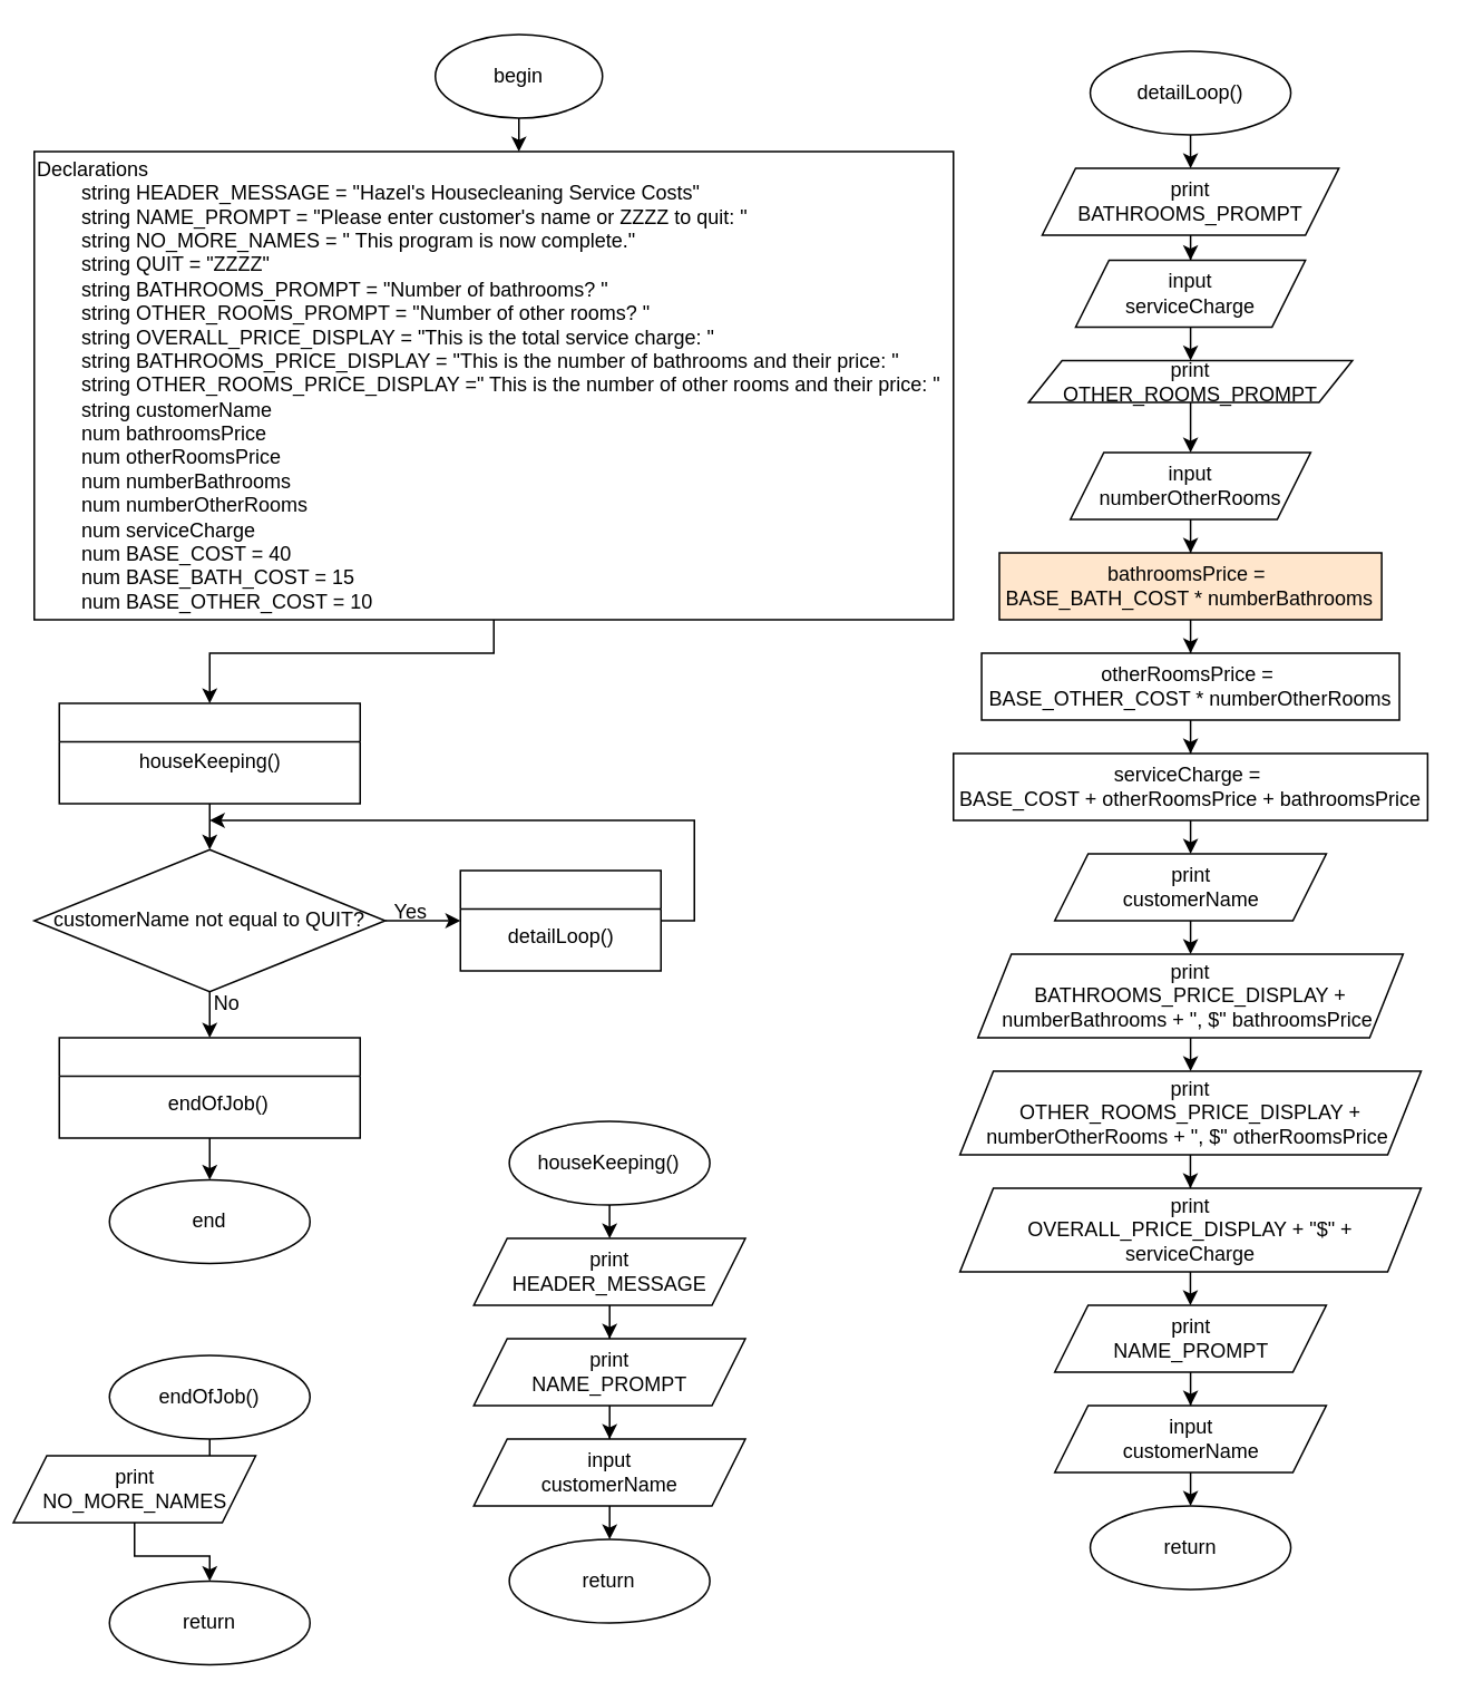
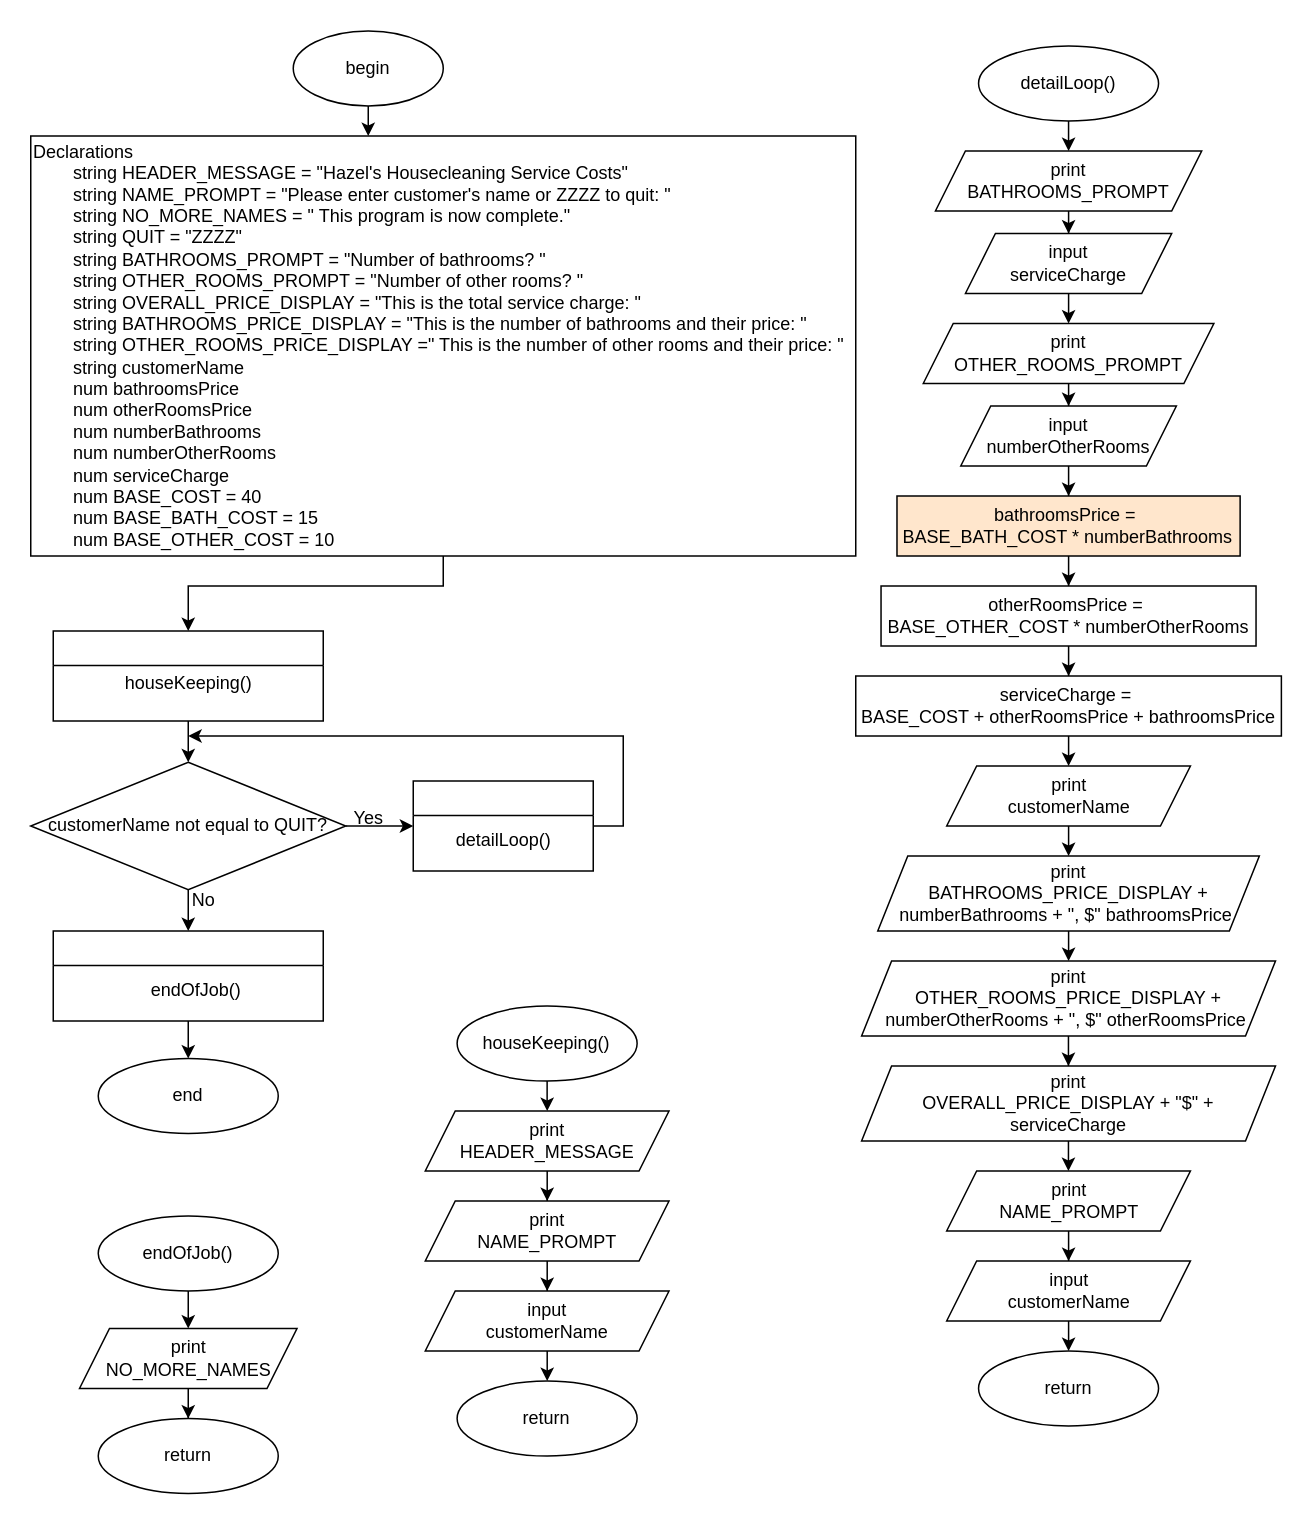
  <mxCell id="0" />
  <mxCell id="1" parent="0" />
  <mxCell id="2" value="" style="edgeStyle=orthogonalEdgeStyle;rounded=0;orthogonalLoop=1;jettySize=auto;html=1;" parent="1" source="3" target="4" edge="1"><mxGeometry relative="1" as="geometry"><Array as="points"><mxPoint x="60" y="140" /><mxPoint x="235" y="140" /></Array></mxGeometry></mxCell>
- <mxCell id="3" value="begin" style="ellipse;whiteSpace=wrap;html=1;" parent="1" vertex="1"><mxGeometry x="260" y="20" width="100" height="50" as="geometry" /></mxCell>
+ <mxCell id="3" value="begin" style="ellipse;whiteSpace=wrap;html=1;" parent="1" vertex="1"><mxGeometry x="195" y="20" width="100" height="50" as="geometry" /></mxCell>
  <mxCell id="4" value="Declarations&lt;div&gt;&lt;div&gt;&lt;span style=&quot;white-space: pre;&quot;&gt;&#09;&lt;/span&gt;string HEADER_MESSAGE = &quot;Hazel's Housecleaning Service Costs&quot;&lt;br&gt;&lt;div&gt;&lt;span style=&quot;white-space: pre;&quot;&gt;&#09;&lt;/span&gt;string NAME_PROMPT = &quot;Please enter customer's name or ZZZZ to quit: &quot;&lt;/div&gt;&lt;div&gt;&lt;span style=&quot;white-space: pre;&quot;&gt;&#09;&lt;/span&gt;string NO_MORE_NAMES&lt;span style=&quot;background-color: transparent; color: light-dark(rgb(0, 0, 0), rgb(255, 255, 255));&quot;&gt;&amp;nbsp;= &quot; This program is now complete.&quot;&lt;/span&gt;&lt;/div&gt;&lt;div&gt;&lt;span style=&quot;white-space: pre;&quot;&gt;&#09;&lt;/span&gt;string QUIT = &quot;ZZZZ&quot;&lt;/div&gt;&lt;div&gt;&lt;span style=&quot;white-space: pre;&quot;&gt;&#09;&lt;/span&gt;string BATHROOMS_PROMPT = &quot;Number of bathrooms? &quot;&lt;br&gt;&lt;/div&gt;&lt;div&gt;&lt;span style=&quot;white-space: pre;&quot;&gt;&#09;&lt;/span&gt;string OTHER_ROOMS_PROMPT = &quot;Number of other rooms? &quot;&lt;br&gt;&lt;/div&gt;&lt;div&gt;&lt;span style=&quot;white-space: pre;&quot;&gt;&#09;&lt;/span&gt;string OVERALL_PRICE_DISPLAY = &quot;This is the total service charge: &quot;&lt;br&gt;&lt;/div&gt;&lt;div&gt;&lt;span style=&quot;white-space: pre;&quot;&gt;&#09;&lt;/span&gt;string BATHROOMS_PRICE_DISPLAY = &quot;This is the number of bathrooms and their price: &quot;&lt;br&gt;&lt;/div&gt;&lt;div&gt;&lt;span style=&quot;white-space: pre;&quot;&gt;&#09;&lt;/span&gt;string OTHER_ROOMS_PRICE_DISPLAY =&quot; This is the number of other rooms and their price: &quot;&lt;br&gt;&lt;/div&gt;&lt;div&gt;&lt;span style=&quot;white-space: pre;&quot;&gt;&#09;&lt;/span&gt;string customerName&lt;br&gt;&lt;/div&gt;&lt;div&gt;&lt;span style=&quot;white-space: pre;&quot;&gt;&#09;&lt;/span&gt;num bathroomsPrice&lt;br&gt;&lt;/div&gt;&lt;div&gt;&lt;span style=&quot;white-space: pre;&quot;&gt;&#09;&lt;/span&gt;num otherRoomsPrice&lt;br&gt;&lt;/div&gt;&lt;div&gt;&lt;span style=&quot;background-color: transparent; color: light-dark(rgb(0, 0, 0), rgb(255, 255, 255));&quot;&gt;&lt;span style=&quot;white-space: pre;&quot;&gt;&#09;&lt;/span&gt;num numberBathrooms&lt;/span&gt;&lt;/div&gt;&lt;div&gt;&lt;span style=&quot;white-space: pre;&quot;&gt;&#09;&lt;/span&gt;num numberOtherRooms&lt;br&gt;&lt;/div&gt;&lt;div&gt;&lt;span style=&quot;white-space: pre;&quot;&gt;&#09;&lt;/span&gt;num serviceCharge&lt;br&gt;&lt;/div&gt;&lt;div&gt;&lt;span style=&quot;white-space: pre;&quot;&gt;&#09;&lt;/span&gt;num BASE_COST = 40&lt;br&gt;&lt;/div&gt;&lt;div&gt;&lt;span style=&quot;white-space: pre;&quot;&gt;&#09;&lt;/span&gt;num BASE_BATH_COST = 15&lt;br&gt;&lt;/div&gt;&lt;div&gt;&lt;span style=&quot;white-space: pre;&quot;&gt;&#09;&lt;/span&gt;num BASE_OTHER_COST = 10&lt;/div&gt;&lt;/div&gt;&lt;/div&gt;" style="rounded=0;whiteSpace=wrap;html=1;align=left;" parent="1" vertex="1"><mxGeometry y="90" width="550" height="280" as="geometry" x="20" /></mxCell>
  <mxCell id="5" style="edgeStyle=orthogonalEdgeStyle;rounded=0;orthogonalLoop=1;jettySize=auto;html=1;exitX=0.5;exitY=1;exitDx=0;exitDy=0;" parent="1" source="3" target="3" edge="1"><mxGeometry relative="1" as="geometry" /></mxCell>
  <mxCell id="6" value="" style="edgeStyle=orthogonalEdgeStyle;rounded=0;orthogonalLoop=1;jettySize=auto;html=1;" parent="1" source="7" target="15" edge="1"><mxGeometry relative="1" as="geometry" /></mxCell>
  <mxCell id="7" value="" style="swimlane;whiteSpace=wrap;html=1;" parent="1" vertex="1"><mxGeometry x="35" y="420" width="180" height="60" as="geometry" /></mxCell>
  <mxCell id="8" value="houseKeeping()" style="text;html=1;align=center;verticalAlign=middle;resizable=0;points=[];autosize=1;strokeColor=none;fillColor=none;" parent="7" vertex="1"><mxGeometry x="35" y="20" width="110" height="30" as="geometry" /></mxCell>
  <mxCell id="9" value="" style="edgeStyle=orthogonalEdgeStyle;rounded=0;orthogonalLoop=1;jettySize=auto;html=1;" parent="1" source="10" target="12" edge="1"><mxGeometry relative="1" as="geometry" /></mxCell>
  <mxCell id="10" value="houseKeeping()" style="ellipse;whiteSpace=wrap;html=1;" parent="1" vertex="1"><mxGeometry x="304.25" y="670" width="120" height="50" as="geometry" /></mxCell>
  <mxCell id="11" value="" style="edgeStyle=orthogonalEdgeStyle;rounded=0;orthogonalLoop=1;jettySize=auto;html=1;" parent="1" source="12" target="46" edge="1"><mxGeometry relative="1" as="geometry" /></mxCell>
  <mxCell id="12" value="print&lt;div&gt;HEADER_MESSAGE&lt;/div&gt;" style="shape=parallelogram;perimeter=parallelogramPerimeter;whiteSpace=wrap;html=1;fixedSize=1;" parent="1" vertex="1"><mxGeometry x="283" y="740" width="162.5" height="40" as="geometry" /></mxCell>
  <mxCell id="13" style="edgeStyle=orthogonalEdgeStyle;rounded=0;orthogonalLoop=1;jettySize=auto;html=1;entryX=0;entryY=0.5;entryDx=0;entryDy=0;" parent="1" source="15" target="16" edge="1"><mxGeometry relative="1" as="geometry" /></mxCell>
  <mxCell id="14" value="" style="edgeStyle=orthogonalEdgeStyle;rounded=0;orthogonalLoop=1;jettySize=auto;html=1;entryX=0.5;entryY=0;entryDx=0;entryDy=0;" parent="1" source="15" target="31" edge="1"><mxGeometry relative="1" as="geometry"><mxPoint x="125" y="610" as="targetPoint" /></mxGeometry></mxCell>
  <mxCell id="15" value="customerName not equal to QUIT?" style="rhombus;whiteSpace=wrap;html=1;" parent="1" vertex="1"><mxGeometry y="507.5" width="210" height="85" as="geometry" x="20" /></mxCell>
  <mxCell id="16" value="" style="swimlane;whiteSpace=wrap;html=1;" parent="1" vertex="1"><mxGeometry x="275" y="520" width="120" height="60" as="geometry" /></mxCell>
  <mxCell id="17" value="detailLoop()" style="text;html=1;align=center;verticalAlign=middle;resizable=0;points=[];autosize=1;strokeColor=none;fillColor=none;" parent="16" vertex="1"><mxGeometry x="15" y="25" width="90" height="30" as="geometry" /></mxCell>
  <mxCell id="18" value="Yes" style="text;html=1;align=center;verticalAlign=middle;resizable=0;points=[];autosize=1;strokeColor=none;fillColor=none;" parent="1" vertex="1"><mxGeometry x="225" y="530" width="40" height="30" as="geometry" /></mxCell>
  <mxCell id="19" value="return" style="ellipse;whiteSpace=wrap;html=1;" parent="1" vertex="1"><mxGeometry x="304.25" y="920" width="120" height="50" as="geometry" /></mxCell>
  <mxCell id="20" value="" style="edgeStyle=orthogonalEdgeStyle;rounded=0;orthogonalLoop=1;jettySize=auto;html=1;" parent="1" source="21" target="23" edge="1"><mxGeometry relative="1" as="geometry" /></mxCell>
  <mxCell id="21" value="detailLoop()" style="ellipse;whiteSpace=wrap;html=1;" parent="1" vertex="1"><mxGeometry x="651.87" y="30" width="120" height="50" as="geometry" /></mxCell>
  <mxCell id="22" value="" style="edgeStyle=orthogonalEdgeStyle;rounded=0;orthogonalLoop=1;jettySize=auto;html=1;" parent="1" source="23" target="25" edge="1"><mxGeometry relative="1" as="geometry" /></mxCell>
  <mxCell id="23" value="print&lt;div&gt;BATHROOMS_PROMPT&lt;/div&gt;" style="shape=parallelogram;perimeter=parallelogramPerimeter;whiteSpace=wrap;html=1;fixedSize=1;" parent="1" vertex="1"><mxGeometry x="623.12" y="100" width="177.5" height="40" as="geometry" /></mxCell>
  <mxCell id="24" value="" style="edgeStyle=orthogonalEdgeStyle;rounded=0;orthogonalLoop=1;jettySize=auto;html=1;" parent="1" source="25" target="27" edge="1"><mxGeometry relative="1" as="geometry" /></mxCell>
  <mxCell id="25" value="input&lt;br&gt;&lt;div&gt;serviceCharge&lt;/div&gt;" style="shape=parallelogram;perimeter=parallelogramPerimeter;whiteSpace=wrap;html=1;fixedSize=1;" parent="1" vertex="1"><mxGeometry x="643.12" y="155" width="137.5" height="40" as="geometry" /></mxCell>
  <mxCell id="26" value="" style="edgeStyle=orthogonalEdgeStyle;rounded=0;orthogonalLoop=1;jettySize=auto;html=1;" parent="1" source="27" target="29" edge="1"><mxGeometry relative="1" as="geometry" /></mxCell>
- <mxCell id="27" value="print&lt;div&gt;OTHER_ROOMS_PROMPT&lt;/div&gt;" style="shape=parallelogram;perimeter=parallelogramPerimeter;whiteSpace=wrap;html=1;fixedSize=1;" parent="1" vertex="1"><mxGeometry x="615" y="215" width="193.75" height="25" as="geometry" /></mxCell>
+ <mxCell id="27" value="print&lt;div&gt;OTHER_ROOMS_PROMPT&lt;/div&gt;" style="shape=parallelogram;perimeter=parallelogramPerimeter;whiteSpace=wrap;html=1;fixedSize=1;" parent="1" vertex="1"><mxGeometry x="615" y="215" width="193.75" height="40" as="geometry" /></mxCell>
  <mxCell id="28" value="" style="edgeStyle=orthogonalEdgeStyle;rounded=0;orthogonalLoop=1;jettySize=auto;html=1;" parent="1" source="29" target="41" edge="1"><mxGeometry relative="1" as="geometry" /></mxCell>
  <mxCell id="29" value="input&lt;br&gt;&lt;div&gt;numberOtherRooms&lt;/div&gt;" style="shape=parallelogram;perimeter=parallelogramPerimeter;whiteSpace=wrap;html=1;fixedSize=1;" parent="1" vertex="1"><mxGeometry x="640" y="270" width="143.75" height="40" as="geometry" /></mxCell>
  <mxCell id="30" value="" style="edgeStyle=orthogonalEdgeStyle;rounded=0;orthogonalLoop=1;jettySize=auto;html=1;" parent="1" source="31" target="39" edge="1"><mxGeometry relative="1" as="geometry" /></mxCell>
  <mxCell id="31" value="" style="swimlane;whiteSpace=wrap;html=1;" parent="1" vertex="1"><mxGeometry x="35" y="620" width="180" height="60" as="geometry" /></mxCell>
  <mxCell id="32" value="endOfJob()" style="text;html=1;align=center;verticalAlign=middle;resizable=0;points=[];autosize=1;strokeColor=none;fillColor=none;" parent="31" vertex="1"><mxGeometry x="55" y="25" width="80" height="30" as="geometry" /></mxCell>
  <mxCell id="33" value="No" style="text;html=1;align=center;verticalAlign=middle;resizable=0;points=[];autosize=1;strokeColor=none;fillColor=none;" parent="1" vertex="1"><mxGeometry x="115" y="585" width="40" height="30" as="geometry" /></mxCell>
  <mxCell id="34" value="" style="edgeStyle=orthogonalEdgeStyle;rounded=0;orthogonalLoop=1;jettySize=auto;html=1;" parent="1" source="35" target="37" edge="1"><mxGeometry relative="1" as="geometry" /></mxCell>
  <mxCell id="35" value="endOfJob()" style="ellipse;whiteSpace=wrap;html=1;" parent="1" vertex="1"><mxGeometry x="65" y="810" width="120" height="50" as="geometry" /></mxCell>
  <mxCell id="36" value="" style="edgeStyle=orthogonalEdgeStyle;rounded=0;orthogonalLoop=1;jettySize=auto;html=1;" parent="1" source="37" target="38" edge="1"><mxGeometry relative="1" as="geometry" /></mxCell>
- <mxCell id="37" value="print&lt;div&gt;NO_MORE_NAMES&lt;/div&gt;" style="shape=parallelogram;perimeter=parallelogramPerimeter;whiteSpace=wrap;html=1;fixedSize=1;" parent="1" vertex="1"><mxGeometry x="7.5" y="870" width="145" height="40" as="geometry" /></mxCell>
+ <mxCell id="37" value="print&lt;div&gt;NO_MORE_NAMES&lt;/div&gt;" style="shape=parallelogram;perimeter=parallelogramPerimeter;whiteSpace=wrap;html=1;fixedSize=1;" parent="1" vertex="1"><mxGeometry x="52.5" y="885" width="145" height="40" as="geometry" /></mxCell>
  <mxCell id="38" value="return" style="ellipse;whiteSpace=wrap;html=1;" parent="1" vertex="1"><mxGeometry x="65" y="945" width="120" height="50" as="geometry" /></mxCell>
  <mxCell id="39" value="end" style="ellipse;whiteSpace=wrap;html=1;" parent="1" vertex="1"><mxGeometry x="65" y="705" width="120" height="50" as="geometry" /></mxCell>
  <mxCell id="40" value="" style="edgeStyle=orthogonalEdgeStyle;rounded=0;orthogonalLoop=1;jettySize=auto;html=1;" parent="1" source="41" target="43" edge="1"><mxGeometry relative="1" as="geometry" /></mxCell>
  <mxCell id="41" value="bathroomsPrice =&amp;nbsp;&lt;div&gt;BASE_BATH_COST * numberBathrooms&lt;/div&gt;" style="rounded=0;whiteSpace=wrap;html=1;fillColor=#ffe6cc;" parent="1" vertex="1"><mxGeometry x="597.49" y="330" width="228.76" height="40" as="geometry" /></mxCell>
  <mxCell id="42" value="" style="edgeStyle=orthogonalEdgeStyle;rounded=0;orthogonalLoop=1;jettySize=auto;html=1;" parent="1" source="43" target="50" edge="1"><mxGeometry relative="1" as="geometry" /></mxCell>
  <mxCell id="43" value="otherRoomsPrice =&amp;nbsp;&lt;div&gt;BASE_OTHER_COST * numberOtherRooms&lt;/div&gt;" style="rounded=0;whiteSpace=wrap;html=1;" parent="1" vertex="1"><mxGeometry x="586.86" y="390" width="250" height="40" as="geometry" /></mxCell>
  <mxCell id="44" value="" style="endArrow=classic;html=1;rounded=0;" parent="1" edge="1"><mxGeometry width="50" height="50" relative="1" as="geometry"><mxPoint x="395" y="550" as="sourcePoint" /><mxPoint x="125" y="490" as="targetPoint" /><Array as="points"><mxPoint x="415" y="550" /><mxPoint x="415" y="490" /></Array></mxGeometry></mxCell>
  <mxCell id="45" value="" style="edgeStyle=orthogonalEdgeStyle;rounded=0;orthogonalLoop=1;jettySize=auto;html=1;" parent="1" source="46" target="48" edge="1"><mxGeometry relative="1" as="geometry" /></mxCell>
  <mxCell id="46" value="print&lt;div&gt;NAME_PROMPT&lt;/div&gt;" style="shape=parallelogram;perimeter=parallelogramPerimeter;whiteSpace=wrap;html=1;fixedSize=1;" parent="1" vertex="1"><mxGeometry x="283" y="800" width="162.5" height="40" as="geometry" /></mxCell>
  <mxCell id="47" value="" style="edgeStyle=orthogonalEdgeStyle;rounded=0;orthogonalLoop=1;jettySize=auto;html=1;" parent="1" source="48" target="19" edge="1"><mxGeometry relative="1" as="geometry" /></mxCell>
  <mxCell id="48" value="input&lt;div&gt;customerName&lt;/div&gt;" style="shape=parallelogram;perimeter=parallelogramPerimeter;whiteSpace=wrap;html=1;fixedSize=1;" parent="1" vertex="1"><mxGeometry x="283" y="860" width="162.5" height="40" as="geometry" /></mxCell>
  <mxCell id="49" value="" style="edgeStyle=orthogonalEdgeStyle;rounded=0;orthogonalLoop=1;jettySize=auto;html=1;" parent="1" source="50" target="54" edge="1"><mxGeometry relative="1" as="geometry" /></mxCell>
  <mxCell id="50" value="serviceCharge =&amp;nbsp;&lt;div&gt;BASE_COST + otherRoomsPrice + bathroomsPrice&lt;/div&gt;" style="rounded=0;whiteSpace=wrap;html=1;" parent="1" vertex="1"><mxGeometry x="570" y="450" width="283.75" height="40" as="geometry" /></mxCell>
  <mxCell id="51" value="" style="edgeStyle=orthogonalEdgeStyle;rounded=0;orthogonalLoop=1;jettySize=auto;html=1;" parent="1" source="52" target="56" edge="1"><mxGeometry relative="1" as="geometry" /></mxCell>
  <mxCell id="52" value="print&lt;div&gt;&lt;span style=&quot;background-color: transparent; color: light-dark(rgb(0, 0, 0), rgb(255, 255, 255));&quot;&gt;BATHROOMS_PRICE_DISPLAY + numberBathrooms + &quot;, $&quot; bathroomsPrice&amp;nbsp;&lt;/span&gt;&lt;/div&gt;" style="shape=parallelogram;perimeter=parallelogramPerimeter;whiteSpace=wrap;html=1;fixedSize=1;" parent="1" vertex="1"><mxGeometry x="584.68" y="570" width="254.38" height="50" as="geometry" /></mxCell>
  <mxCell id="53" value="" style="edgeStyle=orthogonalEdgeStyle;rounded=0;orthogonalLoop=1;jettySize=auto;html=1;" parent="1" source="54" target="52" edge="1"><mxGeometry relative="1" as="geometry" /></mxCell>
  <mxCell id="54" value="print&lt;br&gt;&lt;div&gt;customerName&lt;/div&gt;" style="shape=parallelogram;perimeter=parallelogramPerimeter;whiteSpace=wrap;html=1;fixedSize=1;" parent="1" vertex="1"><mxGeometry x="630.62" y="510" width="162.5" height="40" as="geometry" /></mxCell>
  <mxCell id="55" value="" style="edgeStyle=orthogonalEdgeStyle;rounded=0;orthogonalLoop=1;jettySize=auto;html=1;" parent="1" source="56" target="58" edge="1"><mxGeometry relative="1" as="geometry" /></mxCell>
  <mxCell id="56" value="print&lt;div&gt;&lt;span style=&quot;background-color: transparent; color: light-dark(rgb(0, 0, 0), rgb(255, 255, 255));&quot;&gt;OTHER_ROOMS_PRICE_DISPLAY + numberOtherRooms + &quot;, $&quot; otherRoomsPrice&amp;nbsp;&lt;/span&gt;&lt;/div&gt;" style="shape=parallelogram;perimeter=parallelogramPerimeter;whiteSpace=wrap;html=1;fixedSize=1;" parent="1" vertex="1"><mxGeometry x="573.9" y="640" width="275.94" height="50" as="geometry" /></mxCell>
  <mxCell id="57" value="" style="edgeStyle=orthogonalEdgeStyle;rounded=0;orthogonalLoop=1;jettySize=auto;html=1;" parent="1" source="58" target="60" edge="1"><mxGeometry relative="1" as="geometry" /></mxCell>
  <mxCell id="58" value="print&lt;div&gt;&lt;span style=&quot;background-color: transparent; color: light-dark(rgb(0, 0, 0), rgb(255, 255, 255));&quot;&gt;OVERALL_PRICE_DISPLAY + &quot;$&quot; + serviceCharge&lt;/span&gt;&lt;/div&gt;" style="shape=parallelogram;perimeter=parallelogramPerimeter;whiteSpace=wrap;html=1;fixedSize=1;" parent="1" vertex="1"><mxGeometry x="573.89" y="710" width="275.94" height="50" as="geometry" /></mxCell>
  <mxCell id="59" value="" style="edgeStyle=orthogonalEdgeStyle;rounded=0;orthogonalLoop=1;jettySize=auto;html=1;" parent="1" source="60" target="62" edge="1"><mxGeometry relative="1" as="geometry" /></mxCell>
  <mxCell id="60" value="print&lt;div&gt;NAME_PROMPT&lt;/div&gt;" style="shape=parallelogram;perimeter=parallelogramPerimeter;whiteSpace=wrap;html=1;fixedSize=1;" parent="1" vertex="1"><mxGeometry x="630.61" y="780" width="162.5" height="40" as="geometry" /></mxCell>
  <mxCell id="61" value="" style="edgeStyle=orthogonalEdgeStyle;rounded=0;orthogonalLoop=1;jettySize=auto;html=1;" parent="1" source="62" target="63" edge="1"><mxGeometry relative="1" as="geometry" /></mxCell>
  <mxCell id="62" value="input&lt;div&gt;customerName&lt;/div&gt;" style="shape=parallelogram;perimeter=parallelogramPerimeter;whiteSpace=wrap;html=1;fixedSize=1;" parent="1" vertex="1"><mxGeometry x="630.61" y="840" width="162.5" height="40" as="geometry" /></mxCell>
  <mxCell id="63" value="return" style="ellipse;whiteSpace=wrap;html=1;" parent="1" vertex="1"><mxGeometry x="651.87" y="900" width="120" height="50" as="geometry" /></mxCell>
  <mxCell id="64" value="" style="endArrow=classic;html=1;rounded=0;exitX=0.5;exitY=1;exitDx=0;exitDy=0;entryX=0.5;entryY=0;entryDx=0;entryDy=0;" parent="1" source="4" target="7" edge="1"><mxGeometry width="50" height="50" relative="1" as="geometry"><mxPoint x="310" y="450" as="sourcePoint" /><mxPoint x="360" y="400" as="targetPoint" /><Array as="points"><mxPoint x="295" y="390" /><mxPoint x="125" y="390" /></Array></mxGeometry></mxCell>
